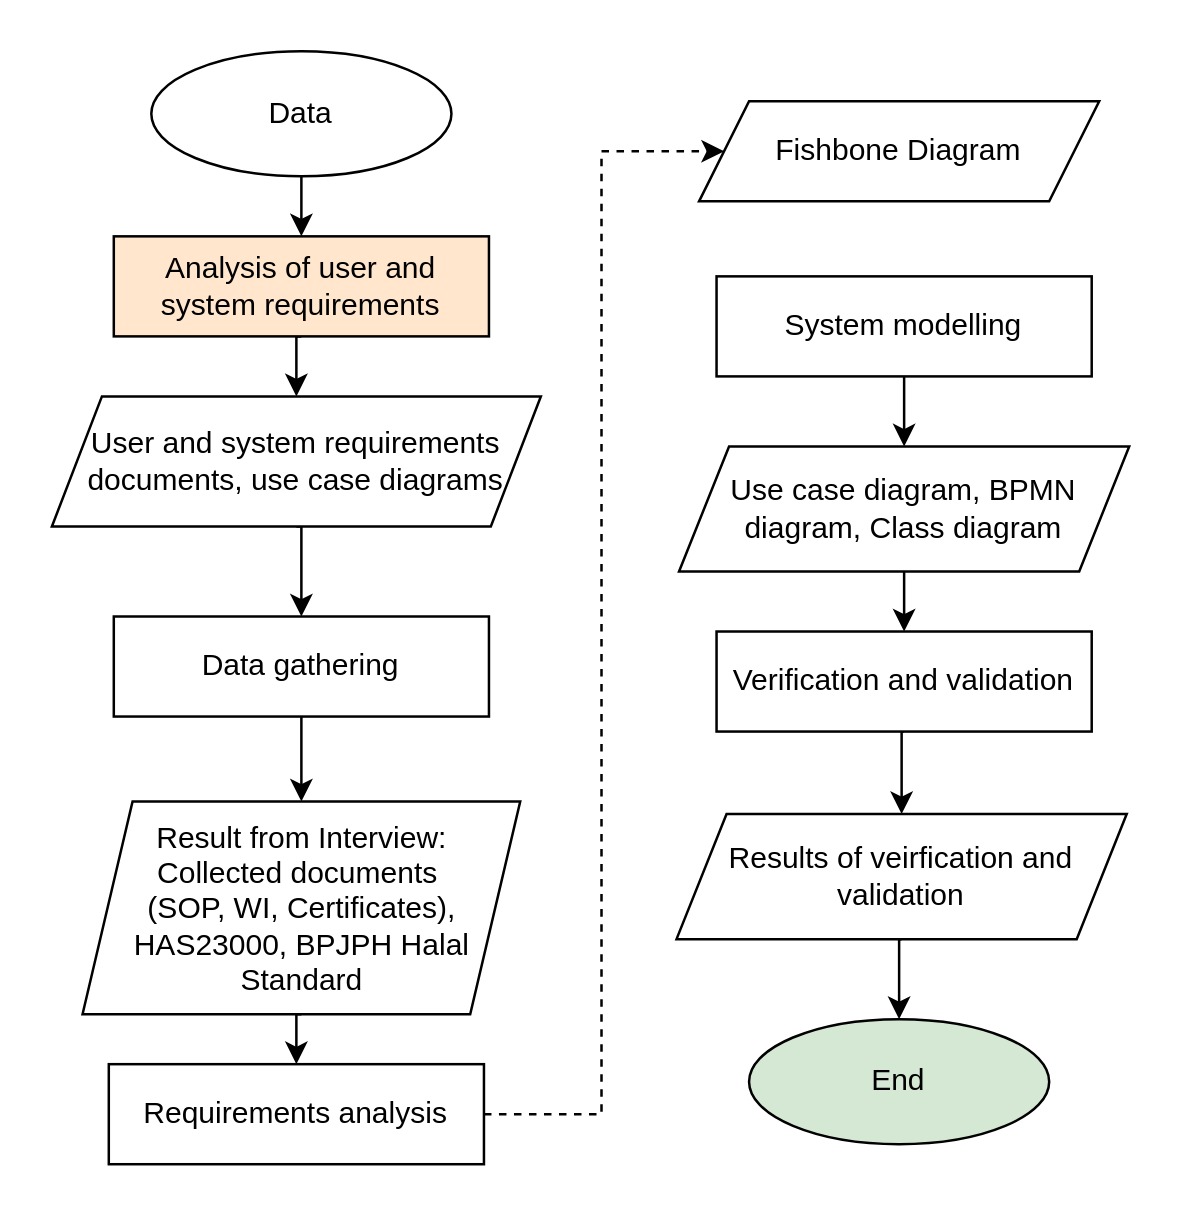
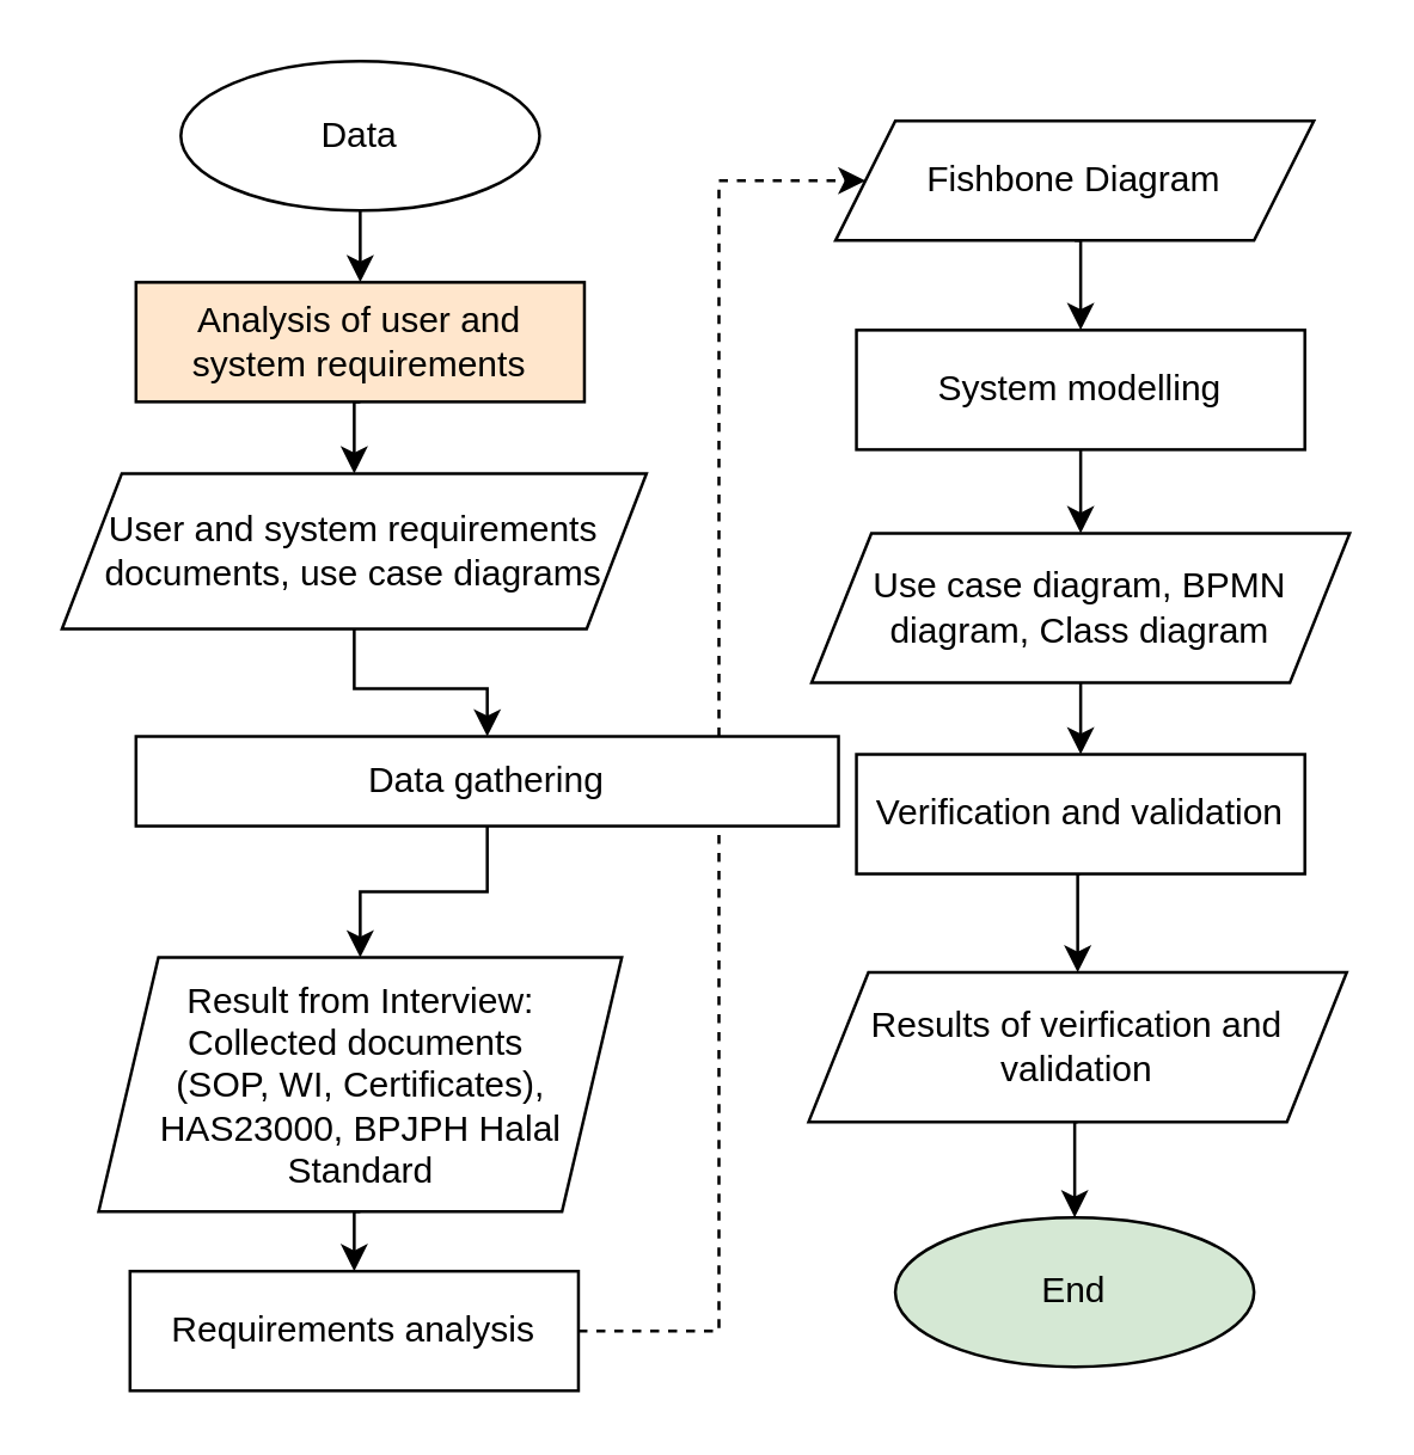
  <mxCell id="0" />
  <mxCell id="1" parent="0" />
  <mxCell id="2" style="edgeStyle=orthogonalEdgeStyle;rounded=0;orthogonalLoop=1;jettySize=auto;html=1;exitX=0.5;exitY=1;exitDx=0;exitDy=0;entryX=0.5;entryY=0;entryDx=0;entryDy=0;" parent="1" source="3" target="24" edge="1"><mxGeometry relative="1" as="geometry" /></mxCell>
  <mxCell id="3" value="Analysis of user and system requirements" style="rounded=0;whiteSpace=wrap;html=1;fillColor=#ffe6cc;" parent="1" vertex="1"><mxGeometry x="45" y="94" width="150" height="40" as="geometry" /></mxCell>
  <mxCell id="4" style="edgeStyle=orthogonalEdgeStyle;rounded=0;orthogonalLoop=1;jettySize=auto;html=1;exitX=0.5;exitY=1;exitDx=0;exitDy=0;entryX=0.5;entryY=0;entryDx=0;entryDy=0;" parent="1" source="5" target="3" edge="1"><mxGeometry relative="1" as="geometry" /></mxCell>
  <mxCell id="5" value="Data" style="ellipse;whiteSpace=wrap;html=1;" parent="1" vertex="1"><mxGeometry x="60" y="20" width="120" height="50" as="geometry" /></mxCell>
  <mxCell id="6" style="edgeStyle=orthogonalEdgeStyle;rounded=0;orthogonalLoop=1;jettySize=auto;html=1;exitX=0.5;exitY=1;exitDx=0;exitDy=0;entryX=0.5;entryY=0;entryDx=0;entryDy=0;" parent="1" source="7" target="15" edge="1"><mxGeometry relative="1" as="geometry" /></mxCell>
  <mxCell id="7" value="&lt;div&gt;Result from Interview:&lt;/div&gt;&lt;div&gt;Collected documents&amp;nbsp;&lt;/div&gt;&lt;div&gt;(SOP, WI, Certificates),&lt;/div&gt;&lt;div&gt;HAS23000, BPJPH Halal&lt;/div&gt;&lt;div&gt;Standard&lt;/div&gt;" style="shape=parallelogram;perimeter=parallelogramPerimeter;whiteSpace=wrap;html=1;fixedSize=1;" parent="1" vertex="1"><mxGeometry x="32.5" y="320" width="175" height="85" as="geometry" /></mxCell>
  <mxCell id="8" style="edgeStyle=orthogonalEdgeStyle;rounded=0;orthogonalLoop=1;jettySize=auto;html=1;exitX=0.5;exitY=1;exitDx=0;exitDy=0;entryX=0.5;entryY=0;entryDx=0;entryDy=0;" parent="1" source="9" target="13" edge="1"><mxGeometry relative="1" as="geometry" /></mxCell>
  <mxCell id="9" value="System modelling" style="rounded=0;whiteSpace=wrap;html=1;" parent="1" vertex="1"><mxGeometry x="286" y="110" width="150" height="40" as="geometry" /></mxCell>
  <mxCell id="10" style="edgeStyle=orthogonalEdgeStyle;rounded=0;orthogonalLoop=1;jettySize=auto;html=1;exitX=0.5;exitY=1;exitDx=0;exitDy=0;entryX=0.5;entryY=0;entryDx=0;entryDy=0;" parent="1" source="11" target="19" edge="1"><mxGeometry relative="1" as="geometry" /></mxCell>
  <mxCell id="11" value="Verification and validation" style="rounded=0;whiteSpace=wrap;html=1;" parent="1" vertex="1"><mxGeometry x="286" y="252" width="150" height="40" as="geometry" /></mxCell>
  <mxCell id="12" style="edgeStyle=orthogonalEdgeStyle;rounded=0;orthogonalLoop=1;jettySize=auto;html=1;exitX=0.5;exitY=1;exitDx=0;exitDy=0;" parent="1" source="13" target="11" edge="1"><mxGeometry relative="1" as="geometry" /></mxCell>
  <mxCell id="13" value="&lt;div&gt;Use case diagram, BPMN diagram, Class diagram&lt;/div&gt;" style="shape=parallelogram;perimeter=parallelogramPerimeter;whiteSpace=wrap;html=1;fixedSize=1;" parent="1" vertex="1"><mxGeometry x="271" y="178" width="180" height="50" as="geometry" /></mxCell>
  <mxCell id="14" style="edgeStyle=orthogonalEdgeStyle;rounded=0;orthogonalLoop=1;jettySize=auto;html=1;exitX=1;exitY=0.5;exitDx=0;exitDy=0;entryX=0;entryY=0.5;entryDx=0;entryDy=0;dashed=1;" parent="1" source="15" target="17" edge="1"><mxGeometry relative="1" as="geometry"><mxPoint x="240" y="50" as="targetPoint" /><Array as="points"><mxPoint x="240" y="445" /><mxPoint x="240" y="60" /></Array></mxGeometry></mxCell>
  <mxCell id="15" value="Requirements analysis" style="rounded=0;whiteSpace=wrap;html=1;" parent="1" vertex="1"><mxGeometry x="43" y="425" width="150" height="40" as="geometry" /></mxCell>
+ <mxCell id="16" style="edgeStyle=orthogonalEdgeStyle;rounded=0;orthogonalLoop=1;jettySize=auto;html=1;exitX=0.5;exitY=1;exitDx=0;exitDy=0;entryX=0.5;entryY=0;entryDx=0;entryDy=0;" parent="1" source="17" target="9" edge="1"><mxGeometry relative="1" as="geometry" /></mxCell>
  <mxCell id="17" value="&lt;div&gt;Fishbone Diagram&lt;/div&gt;" style="shape=parallelogram;perimeter=parallelogramPerimeter;whiteSpace=wrap;html=1;fixedSize=1;" parent="1" vertex="1"><mxGeometry x="279" y="40" width="160" height="40" as="geometry" /></mxCell>
  <mxCell id="18" style="edgeStyle=orthogonalEdgeStyle;rounded=0;orthogonalLoop=1;jettySize=auto;html=1;exitX=0.5;exitY=1;exitDx=0;exitDy=0;entryX=0.5;entryY=0;entryDx=0;entryDy=0;" parent="1" source="19" target="20" edge="1"><mxGeometry relative="1" as="geometry" /></mxCell>
  <mxCell id="19" value="Results of veirfication and validation" style="shape=parallelogram;perimeter=parallelogramPerimeter;whiteSpace=wrap;html=1;fixedSize=1;" parent="1" vertex="1"><mxGeometry x="270" y="325" width="180" height="50" as="geometry" /></mxCell>
  <mxCell id="20" value="End" style="ellipse;whiteSpace=wrap;html=1;fillColor=#d5e8d4;" parent="1" vertex="1"><mxGeometry x="299" y="407" width="120" height="50" as="geometry" /></mxCell>
  <mxCell id="21" style="edgeStyle=orthogonalEdgeStyle;rounded=0;orthogonalLoop=1;jettySize=auto;html=1;exitX=0.5;exitY=1;exitDx=0;exitDy=0;entryX=0.5;entryY=0;entryDx=0;entryDy=0;" parent="1" source="22" target="7" edge="1"><mxGeometry relative="1" as="geometry" /></mxCell>
- <mxCell id="22" value="Data gathering" style="rounded=0;whiteSpace=wrap;html=1;" parent="1" vertex="1"><mxGeometry x="45" y="246" width="150" height="40" as="geometry" /></mxCell>
+ <mxCell id="22" value="Data gathering" style="rounded=0;whiteSpace=wrap;html=1;" parent="1" vertex="1"><mxGeometry x="45" y="246" width="235" height="30" as="geometry" /></mxCell>
  <mxCell id="23" style="edgeStyle=orthogonalEdgeStyle;rounded=0;orthogonalLoop=1;jettySize=auto;html=1;exitX=0.5;exitY=1;exitDx=0;exitDy=0;entryX=0.5;entryY=0;entryDx=0;entryDy=0;" parent="1" source="24" target="22" edge="1"><mxGeometry relative="1" as="geometry" /></mxCell>
  <mxCell id="24" value="User and system requirements documents, use case diagrams" style="shape=parallelogram;perimeter=parallelogramPerimeter;whiteSpace=wrap;html=1;fixedSize=1;" parent="1" vertex="1"><mxGeometry x="20.25" y="158" width="195.5" height="52" as="geometry" /></mxCell>
